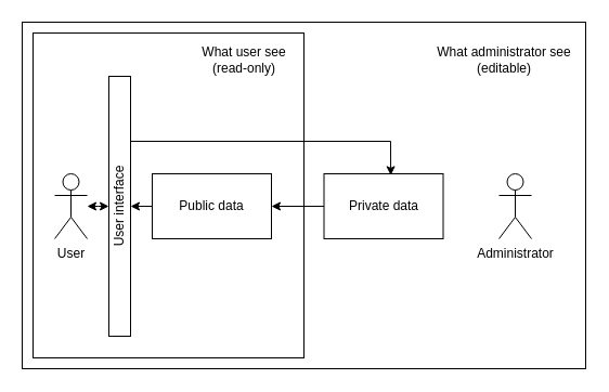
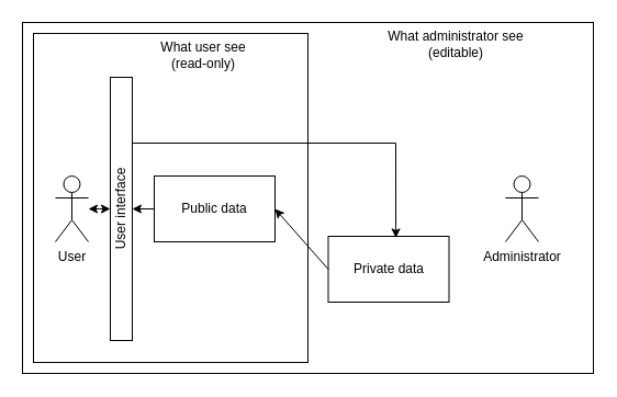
  <mxCell id="0" />
  <mxCell id="1" parent="0" />
  <mxCell id="2" value="" style="rounded=0;whiteSpace=wrap;html=1;" vertex="1" parent="1"><mxGeometry x="20" y="20" width="520" height="320" as="geometry" /></mxCell>
  <mxCell id="3" value="" style="rounded=0;whiteSpace=wrap;html=1;" vertex="1" parent="1"><mxGeometry x="30" y="30" width="250" height="300" as="geometry" /></mxCell>
  <mxCell id="4" value="User" style="shape=umlActor;verticalLabelPosition=bottom;verticalAlign=top;html=1;outlineConnect=0;" vertex="1" parent="1"><mxGeometry x="50" y="160" width="30" height="60" as="geometry" /></mxCell>
  <mxCell id="5" value="Administrator" style="shape=umlActor;verticalLabelPosition=bottom;verticalAlign=top;html=1;outlineConnect=0;" vertex="1" parent="1"><mxGeometry x="460" y="160" width="30" height="60" as="geometry" /></mxCell>
  <mxCell id="6" value="Public data" style="rounded=0;whiteSpace=wrap;html=1;" vertex="1" parent="1"><mxGeometry x="140" y="160" width="110" height="60" as="geometry" /></mxCell>
- <mxCell id="7" value="Private data" style="rounded=0;whiteSpace=wrap;html=1;" vertex="1" parent="1"><mxGeometry x="298.5" y="160" width="110" height="60" as="geometry" /></mxCell>
+ <mxCell id="7" value="Private data" style="rounded=0;whiteSpace=wrap;html=1;" vertex="1" parent="1"><mxGeometry x="298.5" y="215" width="110" height="60" as="geometry" /></mxCell>
  <mxCell id="8" value="" style="rounded=0;whiteSpace=wrap;html=1;" vertex="1" parent="1"><mxGeometry x="100" y="70" width="20" height="240" as="geometry" /></mxCell>
  <mxCell id="9" value="User interface" style="text;html=1;strokeColor=none;fillColor=none;align=center;verticalAlign=middle;whiteSpace=wrap;rounded=0;rotation=-90;" vertex="1" parent="1"><mxGeometry x="40" y="183.75" width="140" height="12.5" as="geometry" /></mxCell>
  <mxCell id="10" value="" style="endArrow=classic;html=1;rounded=0;exitX=0;exitY=0.5;exitDx=0;exitDy=0;" edge="1" parent="1" source="6"><mxGeometry width="50" height="50" relative="1" as="geometry"><mxPoint x="90" y="200" as="sourcePoint" /><mxPoint x="120" y="190" as="targetPoint" /></mxGeometry></mxCell>
  <mxCell id="11" value="" style="endArrow=classic;html=1;rounded=0;exitX=1;exitY=0.25;exitDx=0;exitDy=0;entryX=0.56;entryY=0.023;entryDx=0;entryDy=0;entryPerimeter=0;" edge="1" parent="1" source="8" target="7"><mxGeometry width="50" height="50" relative="1" as="geometry"><mxPoint x="270" y="200" as="sourcePoint" /><mxPoint x="340" y="130" as="targetPoint" /><Array as="points"><mxPoint x="360" y="130" /></Array></mxGeometry></mxCell>
  <mxCell id="12" value="" style="endArrow=classic;html=1;rounded=0;entryX=1;entryY=0.5;entryDx=0;entryDy=0;exitX=0;exitY=0.5;exitDx=0;exitDy=0;" edge="1" parent="1" source="7" target="6"><mxGeometry width="50" height="50" relative="1" as="geometry"><mxPoint x="270" y="200" as="sourcePoint" /><mxPoint x="320" y="150" as="targetPoint" /></mxGeometry></mxCell>
- <mxCell id="13" value="What user see&lt;br&gt;(read-only)" style="text;html=1;strokeColor=none;fillColor=none;align=center;verticalAlign=middle;whiteSpace=wrap;rounded=0;" vertex="1" parent="1"><mxGeometry x="180" y="40" width="90" height="30" as="geometry" /></mxCell>
- <mxCell id="14" value="What administrator see&lt;br&gt;(editable)" style="text;html=1;strokeColor=none;fillColor=none;align=center;verticalAlign=middle;whiteSpace=wrap;rounded=0;" vertex="1" parent="1"><mxGeometry x="400" y="40" width="130" height="30" as="geometry" /></mxCell>
+ <mxCell id="13" value="What user see&lt;br&gt;(read-only)" style="text;html=1;strokeColor=none;fillColor=none;align=center;verticalAlign=middle;whiteSpace=wrap;rounded=0;" vertex="1" parent="1"><mxGeometry x="140" y="35" width="90" height="30" as="geometry" /></mxCell>
+ <mxCell id="14" value="What administrator see&lt;br&gt;(editable)" style="text;html=1;strokeColor=none;fillColor=none;align=center;verticalAlign=middle;whiteSpace=wrap;rounded=0;" vertex="1" parent="1"><mxGeometry x="350" y="25" width="130" height="30" as="geometry" /></mxCell>
  <mxCell id="15" value="" style="endArrow=classic;startArrow=classic;html=1;rounded=0;" edge="1" parent="1"><mxGeometry width="50" height="50" relative="1" as="geometry"><mxPoint x="80" y="190" as="sourcePoint" /><mxPoint x="100" y="190" as="targetPoint" /><Array as="points"><mxPoint x="90" y="190" /></Array></mxGeometry></mxCell>
